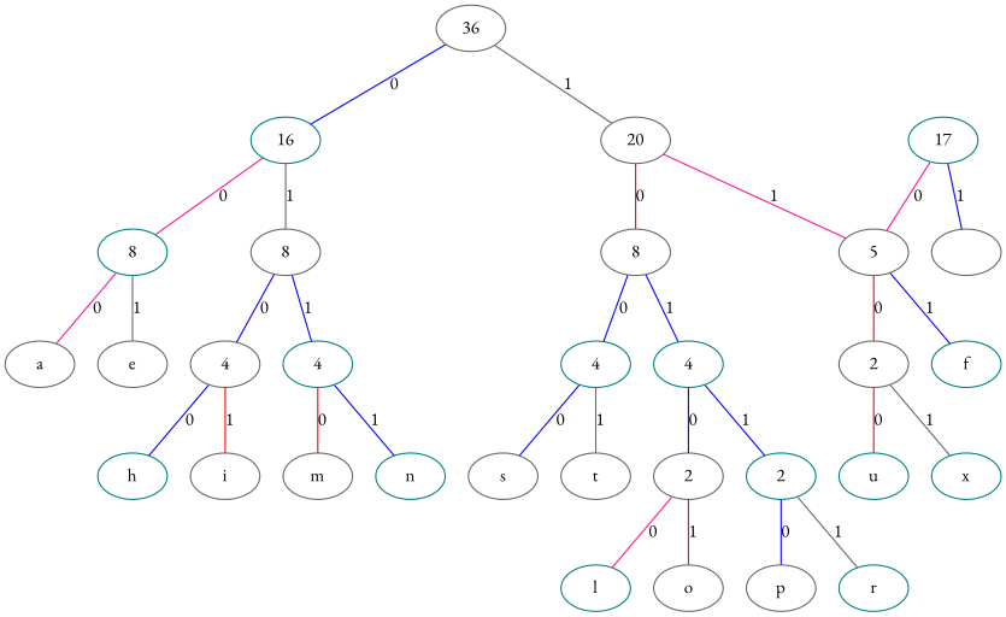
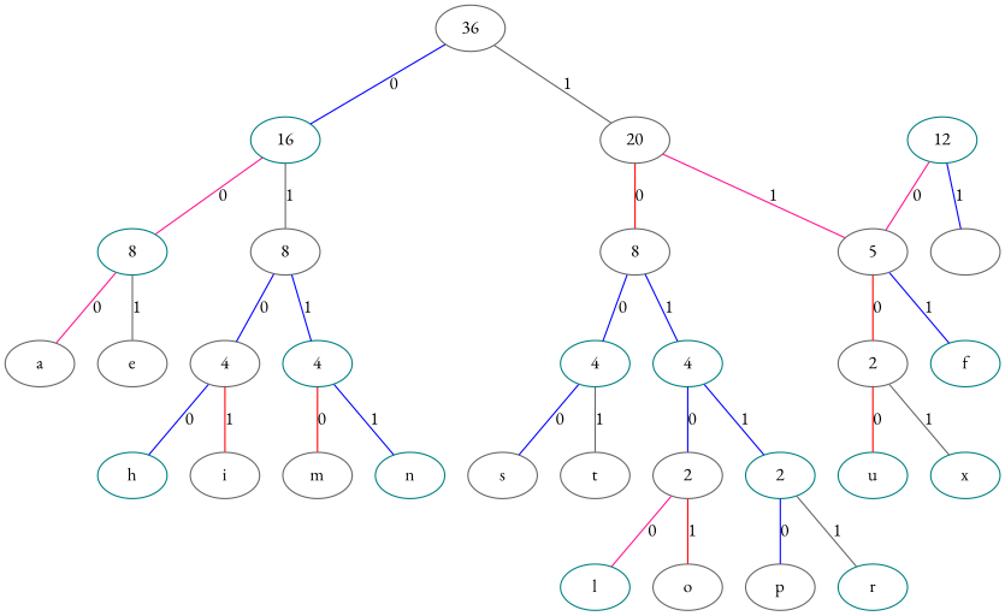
  graph {
    fontname="EB Garamond"
    node [color=gray40 fontname="EB Garamond"]
    edge [color=blue fontname="EB Garamond"]
    n1 [label=36]
    n2 [color=teal label=16]
    n3 [label=20]
    n4 [color=teal label=8]
    n5 [label=8]
    n6 [label=8]
    n7 [label=5]
    n8 [label=a]
    n9 [label=e]
    n10 [label=4]
    n11 [color=teal label=4]
    n12 [color=teal label=h]
    n13 [label=i]
    n14 [label=m]
    n15 [color=teal label=n]
    n16 [color=teal label=4]
    n17 [color=teal label=4]
-   n18 [color=teal label=17]
+   n18 [color=teal label=12]
    n19 [label=" "]
    n20 [label=s]
    n21 [label=t]
    n22 [label=2]
    n23 [color=teal label=2]
    n24 [color=teal label=l]
    n25 [label=o]
    n26 [label=p]
    n27 [color=teal label=r]
    n28 [label=2]
    n29 [color=teal label=f]
    n30 [color=teal label=u]
    n31 [color=teal label=x]
    n1 -- n2 [label=0]
    n1 -- n3 [color=gray40 label=1]
    n2 -- n4 [color=deeppink label=0]
    n2 -- n5 [color=gray40 label=1]
    n3 -- n6 [color=red label=0]
    n3 -- n7 [color=deeppink label=1]
    n4 -- n8 [color=deeppink label=0]
    n4 -- n9 [color=gray40 label=1]
    n5 -- n10 [label=0]
    n5 -- n11 [label=1]
    n6 -- n16 [label=0]
    n6 -- n17 [label=1]
    n7 -- n28 [color=red label=0]
    n7 -- n29 [label=1]
    n10 -- n12 [label=0]
    n10 -- n13 [color=red label=1]
    n11 -- n14 [color=red label=0]
    n11 -- n15 [label=1]
    n16 -- n20 [label=0]
    n16 -- n21 [color=gray40 label=1]
    n17 -- n22 [label=0]
    n17 -- n23 [label=1]
    n18 -- n7 [color=deeppink label=0]
    n18 -- n19 [label=1]
    n22 -- n24 [color=deeppink label=0]
    n22 -- n25 [color=red label=1]
    n23 -- n26 [label=0]
    n23 -- n27 [color=gray40 label=1]
    n28 -- n30 [color=red label=0]
    n28 -- n31 [color=gray40 label=1]
  }
